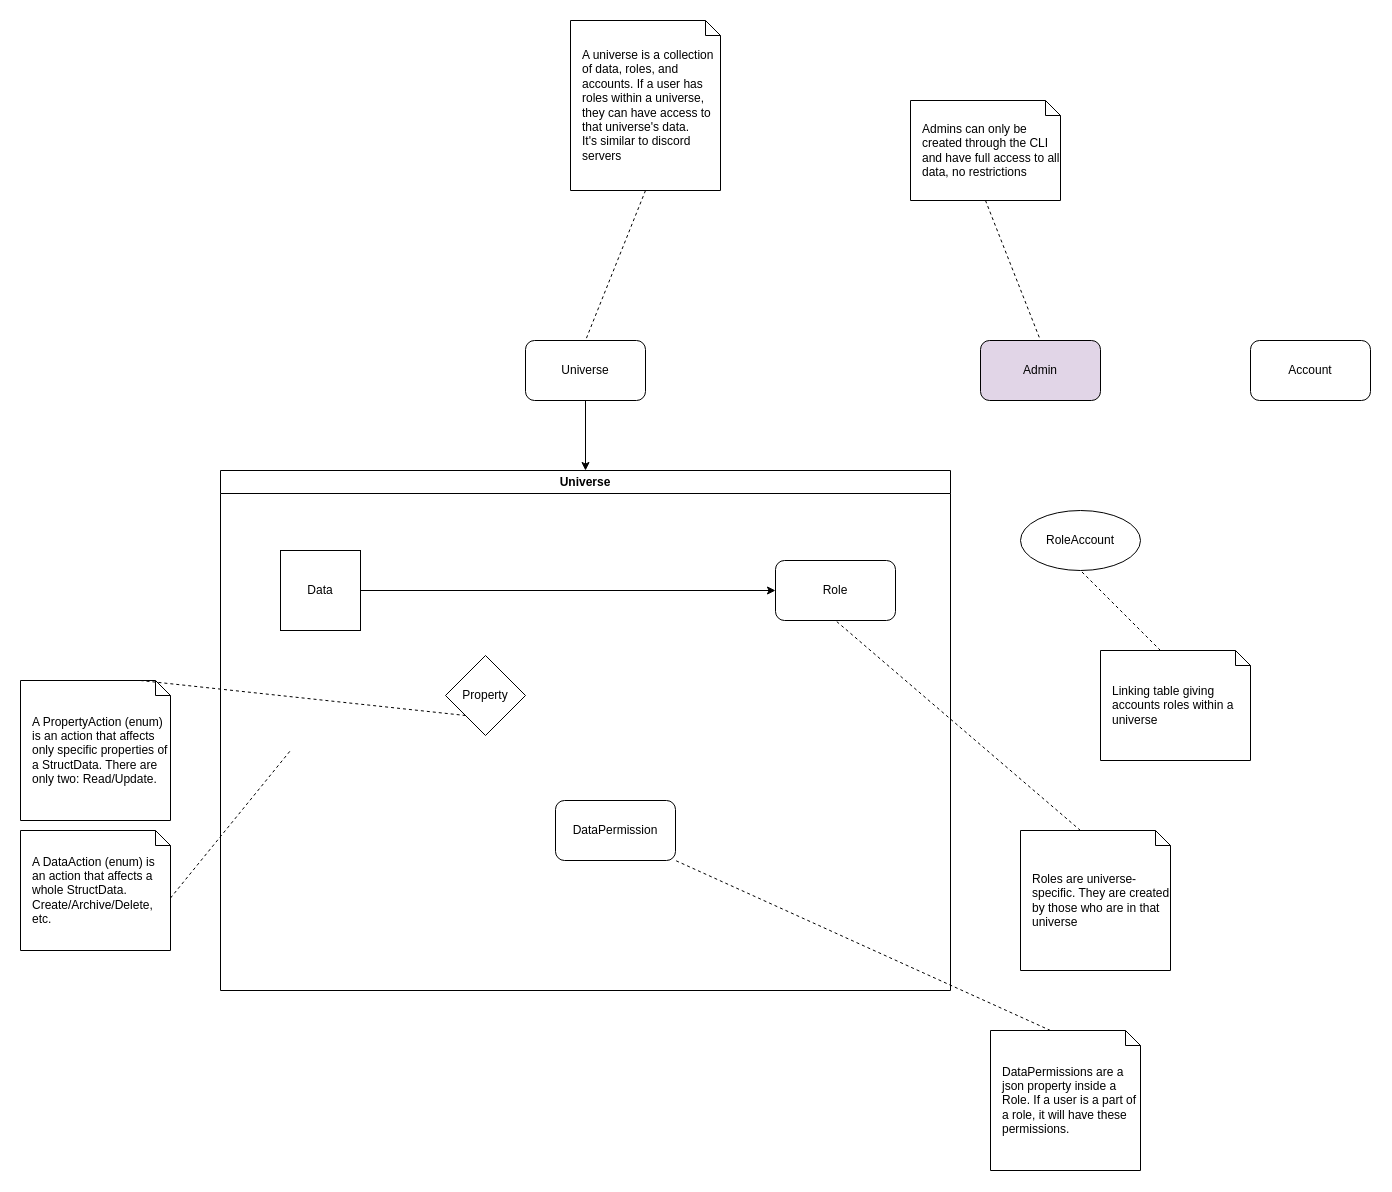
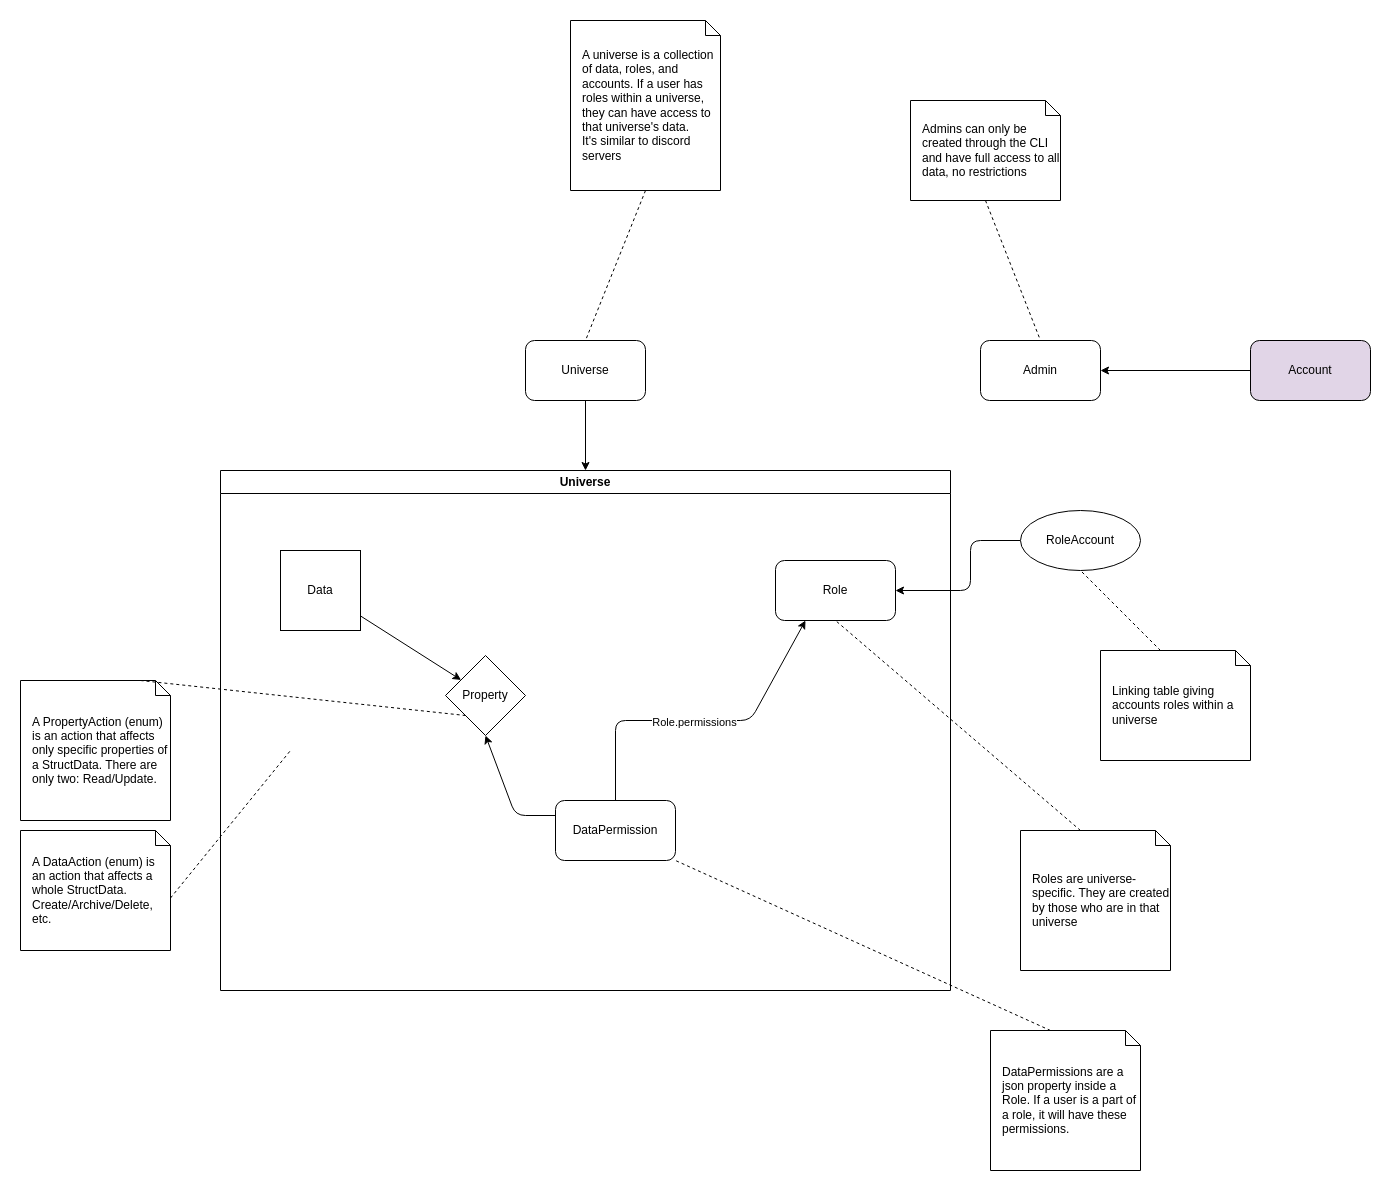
  <mxCell id="0" />
  <mxCell id="1" parent="0" />
  <mxCell id="2" value="Universe" style="swimlane;whiteSpace=wrap;html=1;" vertex="1" parent="1"><mxGeometry x="220" y="470" width="730" height="520" as="geometry" /></mxCell>
- <mxCell id="3" style="edgeStyle=none;html=1;" edge="1" parent="2" source="4" target="6"><mxGeometry relative="1" as="geometry" /></mxCell>
+ <mxCell id="3" style="edgeStyle=none;html=1;" edge="1" parent="2" source="4" target="5"><mxGeometry relative="1" as="geometry" /></mxCell>
  <mxCell id="4" value="Data" style="whiteSpace=wrap;html=1;aspect=fixed;rounded=0;" vertex="1" parent="2"><mxGeometry x="60" y="80" width="80" height="80" as="geometry" /></mxCell>
  <mxCell id="5" value="Property" style="rhombus;whiteSpace=wrap;html=1;" vertex="1" parent="2"><mxGeometry x="225" y="185" width="80" height="80" as="geometry" /></mxCell>
  <mxCell id="6" value="Role" style="rounded=1;whiteSpace=wrap;html=1;" vertex="1" parent="2"><mxGeometry x="555" y="90" width="120" height="60" as="geometry" /></mxCell>
+ <mxCell id="7" style="edgeStyle=none;html=1;exitX=0.5;exitY=0;exitDx=0;exitDy=0;entryX=0.25;entryY=1;entryDx=0;entryDy=0;" edge="1" parent="2" source="10" target="6"><mxGeometry relative="1" as="geometry"><Array as="points"><mxPoint x="395" y="250" /><mxPoint x="530" y="250" /></Array></mxGeometry></mxCell>
+ <mxCell id="8" value="Role.permissions" style="edgeLabel;html=1;align=center;verticalAlign=middle;resizable=0;points=[];" vertex="1" connectable="0" parent="7"><mxGeometry x="-0.039" y="-1" relative="1" as="geometry"><mxPoint as="offset" /></mxGeometry></mxCell>
+ <mxCell id="9" style="edgeStyle=none;html=1;exitX=0;exitY=0.25;exitDx=0;exitDy=0;entryX=0.5;entryY=1;entryDx=0;entryDy=0;" edge="1" parent="2" source="10" target="5"><mxGeometry relative="1" as="geometry"><Array as="points"><mxPoint x="295" y="345" /></Array></mxGeometry></mxCell>
  <mxCell id="10" value="DataPermission" style="whiteSpace=wrap;html=1;rounded=1;" vertex="1" parent="2"><mxGeometry x="335" y="330" width="120" height="60" as="geometry" /></mxCell>
- <mxCell id="11" value="Admin" style="rounded=1;whiteSpace=wrap;html=1;fillColor=#e1d5e7;" vertex="1" parent="1"><mxGeometry x="980" y="340" width="120" height="60" as="geometry" /></mxCell>
+ <mxCell id="11" value="Admin" style="rounded=1;whiteSpace=wrap;html=1;" vertex="1" parent="1"><mxGeometry x="980" y="340" width="120" height="60" as="geometry" /></mxCell>
  <mxCell id="12" style="edgeStyle=none;html=1;exitX=0.5;exitY=1;exitDx=0;exitDy=0;entryX=0.5;entryY=0;entryDx=0;entryDy=0;" edge="1" parent="1" source="13" target="2"><mxGeometry relative="1" as="geometry" /></mxCell>
  <mxCell id="13" value="Universe" style="rounded=1;whiteSpace=wrap;html=1;" vertex="1" parent="1"><mxGeometry x="525" y="340" width="120" height="60" as="geometry" /></mxCell>
- <mxCell id="15" value="Account" style="rounded=1;whiteSpace=wrap;html=1;" vertex="1" parent="1"><mxGeometry x="1250" y="340" width="120" height="60" as="geometry" /></mxCell>
+ <mxCell id="14" style="edgeStyle=none;html=1;exitX=0;exitY=0.5;exitDx=0;exitDy=0;" edge="1" parent="1" source="15" target="11"><mxGeometry relative="1" as="geometry" /></mxCell>
+ <mxCell id="15" value="Account" style="rounded=1;whiteSpace=wrap;html=1;fillColor=#e1d5e7;" vertex="1" parent="1"><mxGeometry x="1250" y="340" width="120" height="60" as="geometry" /></mxCell>
+ <mxCell id="16" style="edgeStyle=none;html=1;exitX=0;exitY=0.5;exitDx=0;exitDy=0;entryX=1;entryY=0.5;entryDx=0;entryDy=0;" edge="1" parent="1" source="17" target="6"><mxGeometry relative="1" as="geometry"><Array as="points"><mxPoint x="970" y="540" /><mxPoint x="970" y="590" /></Array></mxGeometry></mxCell>
  <mxCell id="17" value="RoleAccount" style="ellipse;whiteSpace=wrap;html=1;" vertex="1" parent="1"><mxGeometry x="1020" y="510" width="120" height="60" as="geometry" /></mxCell>
  <mxCell id="18" value="Admins can only be created through the CLI and have full access to all data, no restrictions" style="shape=note;size=15;align=left;spacingLeft=10;html=1;whiteSpace=wrap;" vertex="1" parent="1"><mxGeometry x="910" y="100" width="150" height="100" as="geometry" /></mxCell>
  <mxCell id="19" value="" style="edgeStyle=none;endArrow=none;dashed=1;html=1;exitX=0.5;exitY=1;exitDx=0;exitDy=0;exitPerimeter=0;entryX=0.5;entryY=0;entryDx=0;entryDy=0;" edge="1" source="18" parent="1" target="11"><mxGeometry x="1" relative="1" as="geometry"><mxPoint x="960" y="340" as="targetPoint" /><mxPoint x="1070" y="280" as="sourcePoint" /></mxGeometry></mxCell>
  <mxCell id="20" value="A universe is a collection of data, roles, and accounts. If a user has roles within a universe, they can have access to that universe's data.&lt;br&gt;It's similar to discord servers" style="shape=note;size=15;align=left;spacingLeft=10;html=1;whiteSpace=wrap;" vertex="1" parent="1"><mxGeometry x="570" y="20" width="150" height="170" as="geometry" /></mxCell>
  <mxCell id="21" value="" style="edgeStyle=none;endArrow=none;exitX=0.5;exitY=1;dashed=1;html=1;exitDx=0;exitDy=0;exitPerimeter=0;entryX=0.5;entryY=0;entryDx=0;entryDy=0;" edge="1" source="20" parent="1" target="13"><mxGeometry x="1" relative="1" as="geometry"><mxPoint x="545" y="160" as="targetPoint" /></mxGeometry></mxCell>
  <mxCell id="22" value="Linking table giving accounts roles within a universe" style="shape=note;size=15;align=left;spacingLeft=10;html=1;whiteSpace=wrap;" vertex="1" parent="1"><mxGeometry x="1100" y="650" width="150" height="110" as="geometry" /></mxCell>
  <mxCell id="23" value="" style="edgeStyle=none;endArrow=none;exitX=0.4;exitY=0;dashed=1;html=1;entryX=0.5;entryY=1;entryDx=0;entryDy=0;" edge="1" source="22" parent="1" target="17"><mxGeometry x="1" relative="1" as="geometry"><mxPoint x="1120" y="610" as="targetPoint" /></mxGeometry></mxCell>
  <mxCell id="24" value="Roles are universe-specific. They are created by those who are in that universe" style="shape=note;size=15;align=left;spacingLeft=10;html=1;whiteSpace=wrap;" vertex="1" parent="1"><mxGeometry x="1020" y="830" width="150" height="140" as="geometry" /></mxCell>
  <mxCell id="25" value="" style="edgeStyle=none;endArrow=none;exitX=0.4;exitY=0;dashed=1;html=1;entryX=0.5;entryY=1;entryDx=0;entryDy=0;" edge="1" source="24" parent="1" target="6"><mxGeometry x="1" relative="1" as="geometry"><mxPoint x="1040" y="790" as="targetPoint" /></mxGeometry></mxCell>
  <mxCell id="26" value="DataPermissions are a json property inside a Role. If a user is a part of a role, it will have these permissions." style="shape=note;size=15;align=left;spacingLeft=10;html=1;whiteSpace=wrap;" vertex="1" parent="1"><mxGeometry x="990" y="1030" width="150" height="140" as="geometry" /></mxCell>
  <mxCell id="27" value="" style="edgeStyle=none;endArrow=none;exitX=0.4;exitY=0;dashed=1;html=1;entryX=1;entryY=1;entryDx=0;entryDy=0;" edge="1" source="26" parent="1" target="10"><mxGeometry x="1" relative="1" as="geometry"><mxPoint x="1010" y="1050" as="targetPoint" /></mxGeometry></mxCell>
  <mxCell id="28" value="A DataAction (enum) is an action that affects a whole StructData. Create/Archive/Delete, etc." style="shape=note;size=15;align=left;spacingLeft=10;html=1;whiteSpace=wrap;" vertex="1" parent="1"><mxGeometry x="20" y="830" width="150" height="120" as="geometry" /></mxCell>
  <mxCell id="29" value="" style="edgeStyle=none;endArrow=none;exitX=0;exitY=0;dashed=1;html=1;exitDx=150;exitDy=67.5;exitPerimeter=0;" edge="1" source="28" parent="1"><mxGeometry x="1" relative="1" as="geometry"><mxPoint x="290" y="750" as="targetPoint" /></mxGeometry></mxCell>
  <mxCell id="30" value="A PropertyAction (enum) is an action that affects only specific properties of a StructData. There are only two: Read/Update.&amp;nbsp;" style="shape=note;size=15;align=left;spacingLeft=10;html=1;whiteSpace=wrap;" vertex="1" parent="1"><mxGeometry x="20" y="680" width="150" height="140" as="geometry" /></mxCell>
  <mxCell id="31" value="" style="edgeStyle=none;endArrow=none;exitX=0.8;exitY=0;dashed=1;html=1;entryX=0;entryY=1;entryDx=0;entryDy=0;" edge="1" source="30" parent="1" target="5"><mxGeometry x="1" relative="1" as="geometry"><mxPoint x="190" y="640" as="targetPoint" /></mxGeometry></mxCell>
